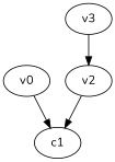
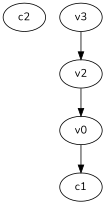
  strict digraph {
    fontname=Nunito
    node [fontname=Nunito]
    edge [fontname=Nunito weight=1]
+   c2
    n2 [label=v0]
    c1
    v2
    v3
    n2 -> c1
-   v2 -> c1
+   v2 -> n2
    v3 -> v2
  }
